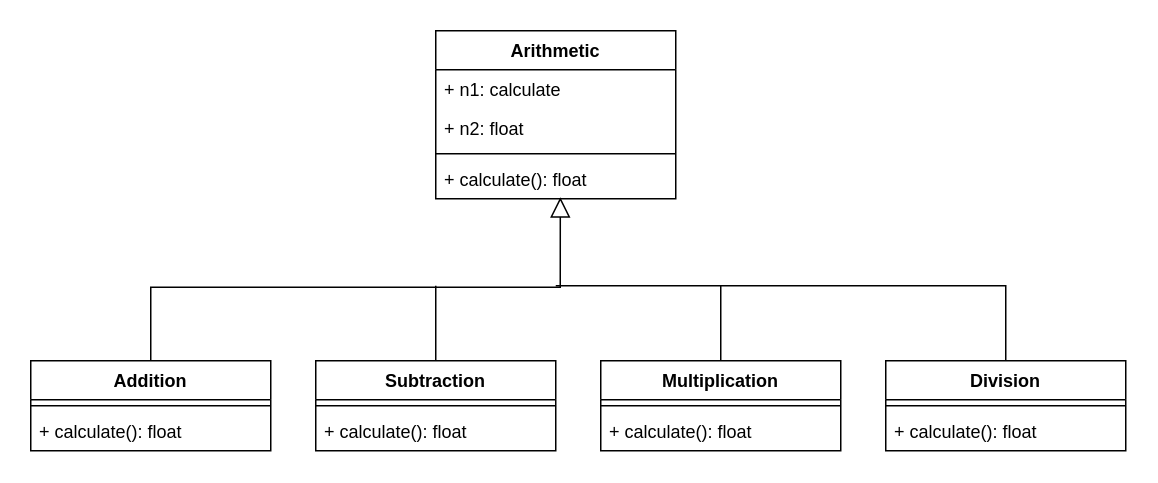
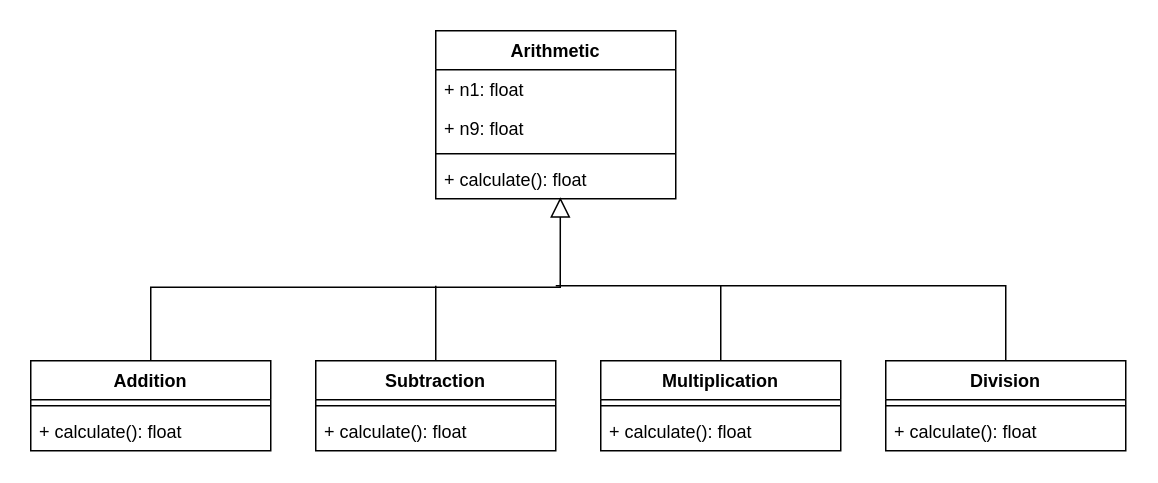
  <mxCell id="0" />
  <mxCell id="1" parent="0" />
  <mxCell id="2" value="Arithmetic" style="swimlane;fontStyle=1;align=center;verticalAlign=top;childLayout=stackLayout;horizontal=1;startSize=26;horizontalStack=0;resizeParent=1;resizeParentMax=0;resizeLast=0;collapsible=1;marginBottom=0;" parent="1" vertex="1"><mxGeometry x="290" y="20" width="160" height="112" as="geometry" /></mxCell>
- <mxCell id="3" value="+ n1: calculate" style="text;strokeColor=none;fillColor=none;align=left;verticalAlign=top;spacingLeft=4;spacingRight=4;overflow=hidden;rotatable=0;points=[[0,0.5],[1,0.5]];portConstraint=eastwest;" parent="2" vertex="1"><mxGeometry y="26" width="160" height="26" as="geometry" /></mxCell>
- <mxCell id="4" value="+ n2: float" style="text;strokeColor=none;fillColor=none;align=left;verticalAlign=top;spacingLeft=4;spacingRight=4;overflow=hidden;rotatable=0;points=[[0,0.5],[1,0.5]];portConstraint=eastwest;" parent="2" vertex="1"><mxGeometry y="52" width="160" height="26" as="geometry" /></mxCell>
+ <mxCell id="3" value="+ n1: float" style="text;strokeColor=none;fillColor=none;align=left;verticalAlign=top;spacingLeft=4;spacingRight=4;overflow=hidden;rotatable=0;points=[[0,0.5],[1,0.5]];portConstraint=eastwest;" parent="2" vertex="1"><mxGeometry y="26" width="160" height="26" as="geometry" /></mxCell>
+ <mxCell id="4" value="+ n9: float" style="text;strokeColor=none;fillColor=none;align=left;verticalAlign=top;spacingLeft=4;spacingRight=4;overflow=hidden;rotatable=0;points=[[0,0.5],[1,0.5]];portConstraint=eastwest;" parent="2" vertex="1"><mxGeometry y="52" width="160" height="26" as="geometry" /></mxCell>
  <mxCell id="5" value="" style="line;strokeWidth=1;fillColor=none;align=left;verticalAlign=middle;spacingTop=-1;spacingLeft=3;spacingRight=3;rotatable=0;labelPosition=right;points=[];portConstraint=eastwest;" parent="2" vertex="1"><mxGeometry y="78" width="160" height="8" as="geometry" /></mxCell>
  <mxCell id="6" value="+ calculate(): float" style="text;strokeColor=none;fillColor=none;align=left;verticalAlign=top;spacingLeft=4;spacingRight=4;overflow=hidden;rotatable=0;points=[[0,0.5],[1,0.5]];portConstraint=eastwest;" parent="2" vertex="1"><mxGeometry y="86" width="160" height="26" as="geometry" /></mxCell>
  <mxCell id="7" style="edgeStyle=orthogonalEdgeStyle;rounded=0;orthogonalLoop=1;jettySize=auto;html=1;exitX=0.5;exitY=0;exitDx=0;exitDy=0;entryX=0.519;entryY=0.962;entryDx=0;entryDy=0;entryPerimeter=0;endArrow=block;endFill=0;endSize=11;startSize=11;" parent="1" source="8" target="6" edge="1"><mxGeometry relative="1" as="geometry" /></mxCell>
  <mxCell id="8" value="Addition" style="swimlane;fontStyle=1;align=center;verticalAlign=top;childLayout=stackLayout;horizontal=1;startSize=26;horizontalStack=0;resizeParent=1;resizeParentMax=0;resizeLast=0;collapsible=1;marginBottom=0;" parent="1" vertex="1"><mxGeometry x="20" y="240" width="160" height="60" as="geometry" /></mxCell>
  <mxCell id="9" value="" style="line;strokeWidth=1;fillColor=none;align=left;verticalAlign=middle;spacingTop=-1;spacingLeft=3;spacingRight=3;rotatable=0;labelPosition=right;points=[];portConstraint=eastwest;" parent="8" vertex="1"><mxGeometry y="26" width="160" height="8" as="geometry" /></mxCell>
  <mxCell id="10" value="+ calculate(): float" style="text;strokeColor=none;fillColor=none;align=left;verticalAlign=top;spacingLeft=4;spacingRight=4;overflow=hidden;rotatable=0;points=[[0,0.5],[1,0.5]];portConstraint=eastwest;" parent="8" vertex="1"><mxGeometry y="34" width="160" height="26" as="geometry" /></mxCell>
  <mxCell id="11" style="edgeStyle=orthogonalEdgeStyle;rounded=0;orthogonalLoop=1;jettySize=auto;html=1;exitX=0.5;exitY=0;exitDx=0;exitDy=0;startSize=11;endArrow=none;endFill=0;endSize=11;" parent="1" source="12" edge="1"><mxGeometry relative="1" as="geometry"><mxPoint x="290" y="190" as="targetPoint" /></mxGeometry></mxCell>
  <mxCell id="12" value="Subtraction" style="swimlane;fontStyle=1;align=center;verticalAlign=top;childLayout=stackLayout;horizontal=1;startSize=26;horizontalStack=0;resizeParent=1;resizeParentMax=0;resizeLast=0;collapsible=1;marginBottom=0;" parent="1" vertex="1"><mxGeometry x="210" y="240" width="160" height="60" as="geometry" /></mxCell>
  <mxCell id="13" value="" style="line;strokeWidth=1;fillColor=none;align=left;verticalAlign=middle;spacingTop=-1;spacingLeft=3;spacingRight=3;rotatable=0;labelPosition=right;points=[];portConstraint=eastwest;" parent="12" vertex="1"><mxGeometry y="26" width="160" height="8" as="geometry" /></mxCell>
  <mxCell id="14" value="+ calculate(): float" style="text;strokeColor=none;fillColor=none;align=left;verticalAlign=top;spacingLeft=4;spacingRight=4;overflow=hidden;rotatable=0;points=[[0,0.5],[1,0.5]];portConstraint=eastwest;" parent="12" vertex="1"><mxGeometry y="34" width="160" height="26" as="geometry" /></mxCell>
  <mxCell id="15" style="edgeStyle=orthogonalEdgeStyle;rounded=0;orthogonalLoop=1;jettySize=auto;html=1;exitX=0.5;exitY=0;exitDx=0;exitDy=0;startSize=11;endArrow=none;endFill=0;endSize=11;" parent="1" source="16" edge="1"><mxGeometry relative="1" as="geometry"><mxPoint x="480" y="190" as="targetPoint" /></mxGeometry></mxCell>
  <mxCell id="16" value="Multiplication" style="swimlane;fontStyle=1;align=center;verticalAlign=top;childLayout=stackLayout;horizontal=1;startSize=26;horizontalStack=0;resizeParent=1;resizeParentMax=0;resizeLast=0;collapsible=1;marginBottom=0;" parent="1" vertex="1"><mxGeometry x="400" y="240" width="160" height="60" as="geometry" /></mxCell>
  <mxCell id="17" value="" style="line;strokeWidth=1;fillColor=none;align=left;verticalAlign=middle;spacingTop=-1;spacingLeft=3;spacingRight=3;rotatable=0;labelPosition=right;points=[];portConstraint=eastwest;" parent="16" vertex="1"><mxGeometry y="26" width="160" height="8" as="geometry" /></mxCell>
  <mxCell id="18" value="+ calculate(): float" style="text;strokeColor=none;fillColor=none;align=left;verticalAlign=top;spacingLeft=4;spacingRight=4;overflow=hidden;rotatable=0;points=[[0,0.5],[1,0.5]];portConstraint=eastwest;" parent="16" vertex="1"><mxGeometry y="34" width="160" height="26" as="geometry" /></mxCell>
  <mxCell id="19" style="edgeStyle=orthogonalEdgeStyle;rounded=0;orthogonalLoop=1;jettySize=auto;html=1;exitX=0.5;exitY=0;exitDx=0;exitDy=0;startSize=11;endArrow=none;endFill=0;endSize=11;" parent="1" source="20" edge="1"><mxGeometry relative="1" as="geometry"><mxPoint x="370" y="190" as="targetPoint" /><Array as="points"><mxPoint x="670" y="190" /></Array></mxGeometry></mxCell>
  <mxCell id="20" value="Division" style="swimlane;fontStyle=1;align=center;verticalAlign=top;childLayout=stackLayout;horizontal=1;startSize=26;horizontalStack=0;resizeParent=1;resizeParentMax=0;resizeLast=0;collapsible=1;marginBottom=0;" parent="1" vertex="1"><mxGeometry x="590" y="240" width="160" height="60" as="geometry" /></mxCell>
  <mxCell id="21" value="" style="line;strokeWidth=1;fillColor=none;align=left;verticalAlign=middle;spacingTop=-1;spacingLeft=3;spacingRight=3;rotatable=0;labelPosition=right;points=[];portConstraint=eastwest;" parent="20" vertex="1"><mxGeometry y="26" width="160" height="8" as="geometry" /></mxCell>
  <mxCell id="22" value="+ calculate(): float" style="text;strokeColor=none;fillColor=none;align=left;verticalAlign=top;spacingLeft=4;spacingRight=4;overflow=hidden;rotatable=0;points=[[0,0.5],[1,0.5]];portConstraint=eastwest;" parent="20" vertex="1"><mxGeometry y="34" width="160" height="26" as="geometry" /></mxCell>
